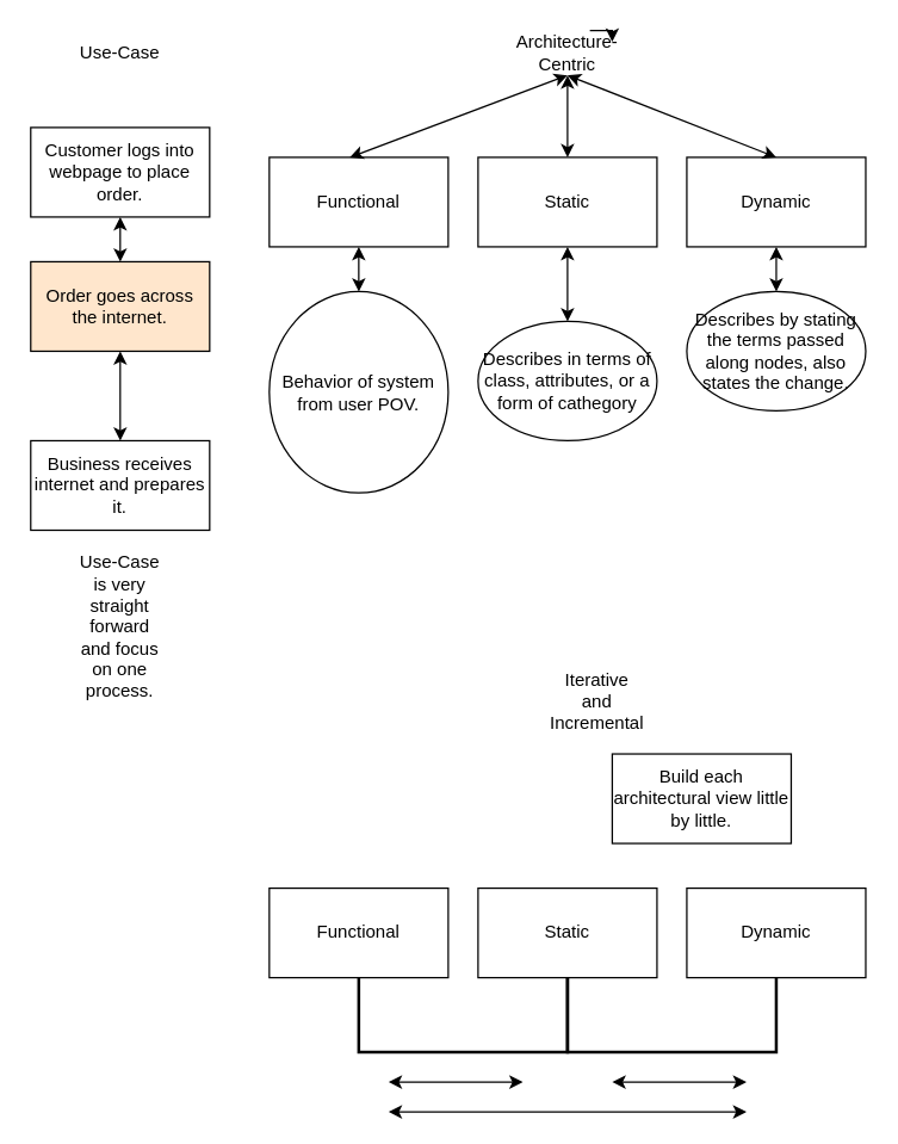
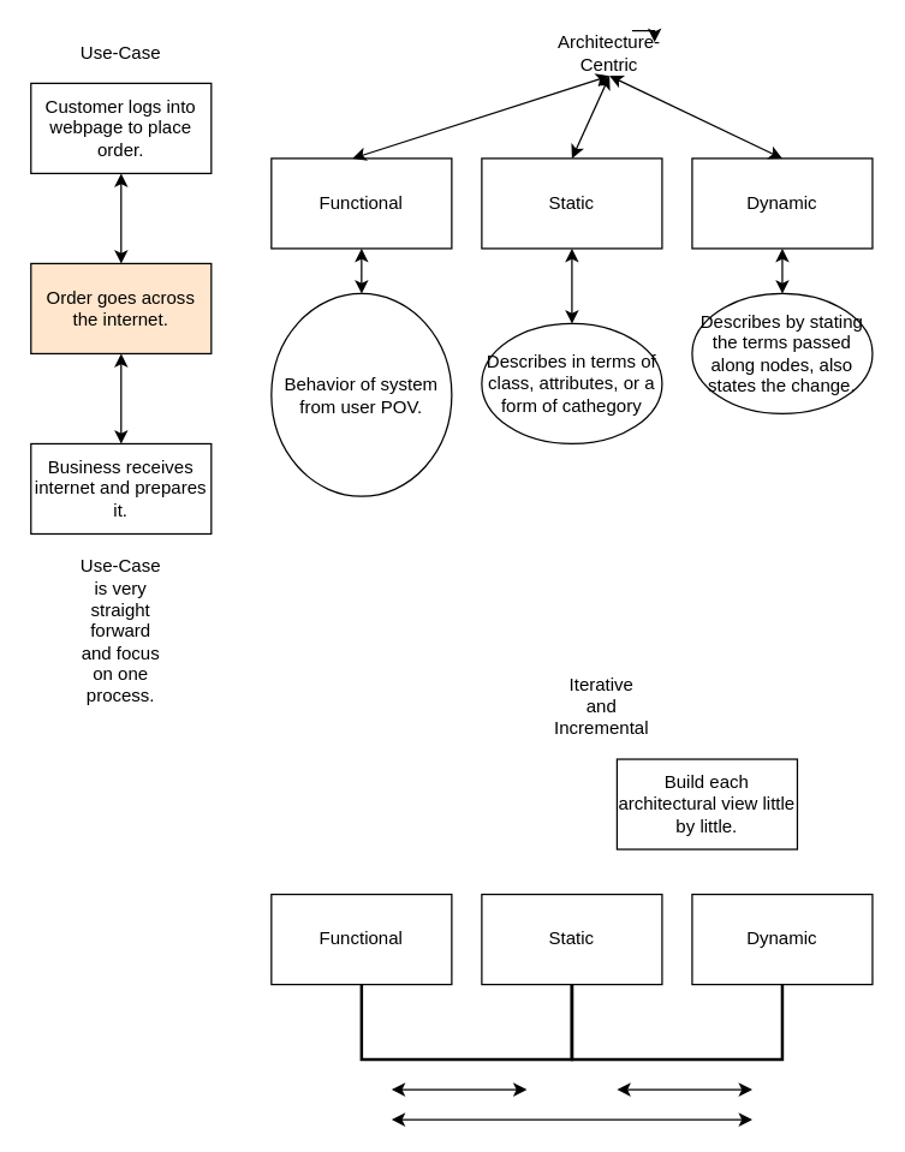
  <mxCell id="0" />
  <mxCell id="1" parent="0" />
- <mxCell id="2" value="Customer logs into webpage to place order." style="rounded=0;whiteSpace=wrap;html=1;" vertex="1" parent="1"><mxGeometry x="20" y="85" width="120" height="60" as="geometry" /></mxCell>
+ <mxCell id="2" value="Customer logs into webpage to place order." style="rounded=0;whiteSpace=wrap;html=1;" vertex="1" parent="1"><mxGeometry x="20" y="55" width="120" height="60" as="geometry" /></mxCell>
  <mxCell id="3" value="" style="endArrow=classic;startArrow=classic;html=1;rounded=0;entryX=0.5;entryY=1;entryDx=0;entryDy=0;" edge="1" parent="1" target="2"><mxGeometry width="50" height="50" relative="1" as="geometry"><mxPoint x="80" y="175" as="sourcePoint" /><mxPoint x="440" y="485" as="targetPoint" /></mxGeometry></mxCell>
  <mxCell id="4" value="Order goes across the internet." style="rounded=0;whiteSpace=wrap;html=1;fillColor=#ffe6cc;" vertex="1" parent="1"><mxGeometry x="20" y="175" width="120" height="60" as="geometry" /></mxCell>
  <mxCell id="5" value="" style="endArrow=classic;startArrow=classic;html=1;rounded=0;entryX=0.5;entryY=1;entryDx=0;entryDy=0;" edge="1" parent="1" target="4"><mxGeometry width="50" height="50" relative="1" as="geometry"><mxPoint x="80" y="295" as="sourcePoint" /><mxPoint x="440" y="475" as="targetPoint" /></mxGeometry></mxCell>
  <mxCell id="6" value="Business receives internet and prepares it." style="rounded=0;whiteSpace=wrap;html=1;" vertex="1" parent="1"><mxGeometry x="20" y="295" width="120" height="60" as="geometry" /></mxCell>
  <mxCell id="7" value="Use-Case" style="text;strokeColor=none;align=center;fillColor=none;html=1;verticalAlign=middle;whiteSpace=wrap;rounded=0;" vertex="1" parent="1"><mxGeometry x="50" y="20" width="60" height="30" as="geometry" /></mxCell>
  <mxCell id="8" value="Use-Case is very straight forward and focus on one process." style="text;strokeColor=none;align=center;fillColor=none;html=1;verticalAlign=middle;whiteSpace=wrap;rounded=0;" vertex="1" parent="1"><mxGeometry x="50" y="405" width="60" height="30" as="geometry" /></mxCell>
- <mxCell id="9" value="Architecture-Centric" style="text;strokeColor=none;align=center;fillColor=none;html=1;verticalAlign=middle;whiteSpace=wrap;rounded=0;" vertex="1" parent="1"><mxGeometry x="350" y="20" width="60" height="30" as="geometry" /></mxCell>
+ <mxCell id="9" value="Architecture-Centric" style="text;strokeColor=none;align=center;fillColor=none;html=1;verticalAlign=middle;whiteSpace=wrap;rounded=0;" vertex="1" parent="1"><mxGeometry x="375" y="20" width="60" height="30" as="geometry" /></mxCell>
  <mxCell id="10" value="Functional" style="rounded=0;whiteSpace=wrap;html=1;" vertex="1" parent="1"><mxGeometry x="180" y="105" width="120" height="60" as="geometry" /></mxCell>
  <mxCell id="11" style="edgeStyle=orthogonalEdgeStyle;rounded=0;orthogonalLoop=1;jettySize=auto;html=1;exitX=0.75;exitY=0;exitDx=0;exitDy=0;entryX=1;entryY=0.25;entryDx=0;entryDy=0;" edge="1" parent="1" source="9" target="9"><mxGeometry relative="1" as="geometry" /></mxCell>
  <mxCell id="12" value="Static" style="rounded=0;whiteSpace=wrap;html=1;" vertex="1" parent="1"><mxGeometry x="320" y="105" width="120" height="60" as="geometry" /></mxCell>
  <mxCell id="13" value="Dynamic" style="rounded=0;whiteSpace=wrap;html=1;" vertex="1" parent="1"><mxGeometry x="460" y="105" width="120" height="60" as="geometry" /></mxCell>
  <mxCell id="14" value="" style="endArrow=classic;startArrow=classic;html=1;rounded=0;entryX=0.5;entryY=1;entryDx=0;entryDy=0;exitX=0.45;exitY=0;exitDx=0;exitDy=0;exitPerimeter=0;" edge="1" parent="1" source="10" target="9"><mxGeometry width="50" height="50" relative="1" as="geometry"><mxPoint x="390" y="455" as="sourcePoint" /><mxPoint x="440" y="405" as="targetPoint" /></mxGeometry></mxCell>
  <mxCell id="15" value="" style="endArrow=classic;startArrow=classic;html=1;rounded=0;entryX=0.5;entryY=1;entryDx=0;entryDy=0;exitX=0.5;exitY=0;exitDx=0;exitDy=0;" edge="1" parent="1" source="12" target="9"><mxGeometry width="50" height="50" relative="1" as="geometry"><mxPoint x="380" y="85" as="sourcePoint" /><mxPoint x="440" y="405" as="targetPoint" /></mxGeometry></mxCell>
  <mxCell id="16" value="" style="endArrow=classic;startArrow=classic;html=1;rounded=0;exitX=0.5;exitY=0;exitDx=0;exitDy=0;entryX=0.5;entryY=1;entryDx=0;entryDy=0;" edge="1" parent="1" source="13" target="9"><mxGeometry width="50" height="50" relative="1" as="geometry"><mxPoint x="390" y="455" as="sourcePoint" /><mxPoint x="380" y="55" as="targetPoint" /></mxGeometry></mxCell>
  <mxCell id="17" value="Behavior of system from user POV." style="ellipse;whiteSpace=wrap;html=1;" vertex="1" parent="1"><mxGeometry x="180" y="195" width="120" height="135" as="geometry" /></mxCell>
  <mxCell id="18" value="" style="endArrow=classic;startArrow=classic;html=1;rounded=0;entryX=0.5;entryY=1;entryDx=0;entryDy=0;" edge="1" parent="1" source="17" target="10"><mxGeometry width="50" height="50" relative="1" as="geometry"><mxPoint x="390" y="455" as="sourcePoint" /><mxPoint x="440" y="405" as="targetPoint" /></mxGeometry></mxCell>
  <mxCell id="19" value="Describes in terms of class, attributes, or a form of cathegory" style="ellipse;whiteSpace=wrap;html=1;" vertex="1" parent="1"><mxGeometry x="320" y="215" width="120" height="80" as="geometry" /></mxCell>
  <mxCell id="20" value="Describes by stating the terms passed along nodes, also states the change." style="ellipse;whiteSpace=wrap;html=1;" vertex="1" parent="1"><mxGeometry x="460" y="195" width="120" height="80" as="geometry" /></mxCell>
  <mxCell id="21" value="" style="endArrow=classic;startArrow=classic;html=1;rounded=0;entryX=0.5;entryY=1;entryDx=0;entryDy=0;" edge="1" parent="1" target="12"><mxGeometry width="50" height="50" relative="1" as="geometry"><mxPoint x="380" y="215" as="sourcePoint" /><mxPoint x="440" y="395" as="targetPoint" /></mxGeometry></mxCell>
  <mxCell id="22" value="" style="endArrow=classic;startArrow=classic;html=1;rounded=0;entryX=0.5;entryY=1;entryDx=0;entryDy=0;" edge="1" parent="1" source="20" target="13"><mxGeometry width="50" height="50" relative="1" as="geometry"><mxPoint x="390" y="445" as="sourcePoint" /><mxPoint x="440" y="395" as="targetPoint" /></mxGeometry></mxCell>
  <mxCell id="23" value="Iterative and Incremental" style="text;strokeColor=none;align=center;fillColor=none;html=1;verticalAlign=middle;whiteSpace=wrap;rounded=0;" vertex="1" parent="1"><mxGeometry x="370" y="455" width="60" height="30" as="geometry" /></mxCell>
  <mxCell id="24" value="Build each architectural view little by little." style="rounded=0;whiteSpace=wrap;html=1;" vertex="1" parent="1"><mxGeometry x="410" y="505" width="120" height="60" as="geometry" /></mxCell>
  <mxCell id="25" value="Functional" style="rounded=0;whiteSpace=wrap;html=1;" vertex="1" parent="1"><mxGeometry x="180" y="595" width="120" height="60" as="geometry" /></mxCell>
  <mxCell id="26" value="Static" style="rounded=0;whiteSpace=wrap;html=1;" vertex="1" parent="1"><mxGeometry x="320" y="595" width="120" height="60" as="geometry" /></mxCell>
  <mxCell id="27" value="Dynamic" style="rounded=0;whiteSpace=wrap;html=1;" vertex="1" parent="1"><mxGeometry x="460" y="595" width="120" height="60" as="geometry" /></mxCell>
  <mxCell id="28" value="" style="strokeWidth=2;html=1;shape=mxgraph.flowchart.annotation_1;align=left;pointerEvents=1;direction=north;" vertex="1" parent="1"><mxGeometry x="240" y="655" width="140" height="50" as="geometry" /></mxCell>
  <mxCell id="29" value="" style="strokeWidth=2;html=1;shape=mxgraph.flowchart.annotation_1;align=left;pointerEvents=1;direction=north;" vertex="1" parent="1"><mxGeometry x="380" y="655" width="140" height="50" as="geometry" /></mxCell>
  <mxCell id="30" value="" style="endArrow=classic;startArrow=classic;html=1;rounded=0;" edge="1" parent="1"><mxGeometry width="50" height="50" relative="1" as="geometry"><mxPoint x="260" y="725" as="sourcePoint" /><mxPoint x="350" y="725" as="targetPoint" /></mxGeometry></mxCell>
  <mxCell id="31" value="" style="endArrow=classic;startArrow=classic;html=1;rounded=0;" edge="1" parent="1"><mxGeometry width="50" height="50" relative="1" as="geometry"><mxPoint x="410" y="725" as="sourcePoint" /><mxPoint x="500" y="725" as="targetPoint" /></mxGeometry></mxCell>
  <mxCell id="32" value="" style="endArrow=classic;startArrow=classic;html=1;rounded=0;" edge="1" parent="1"><mxGeometry width="50" height="50" relative="1" as="geometry"><mxPoint x="260" y="745" as="sourcePoint" /><mxPoint x="500" y="745" as="targetPoint" /></mxGeometry></mxCell>
